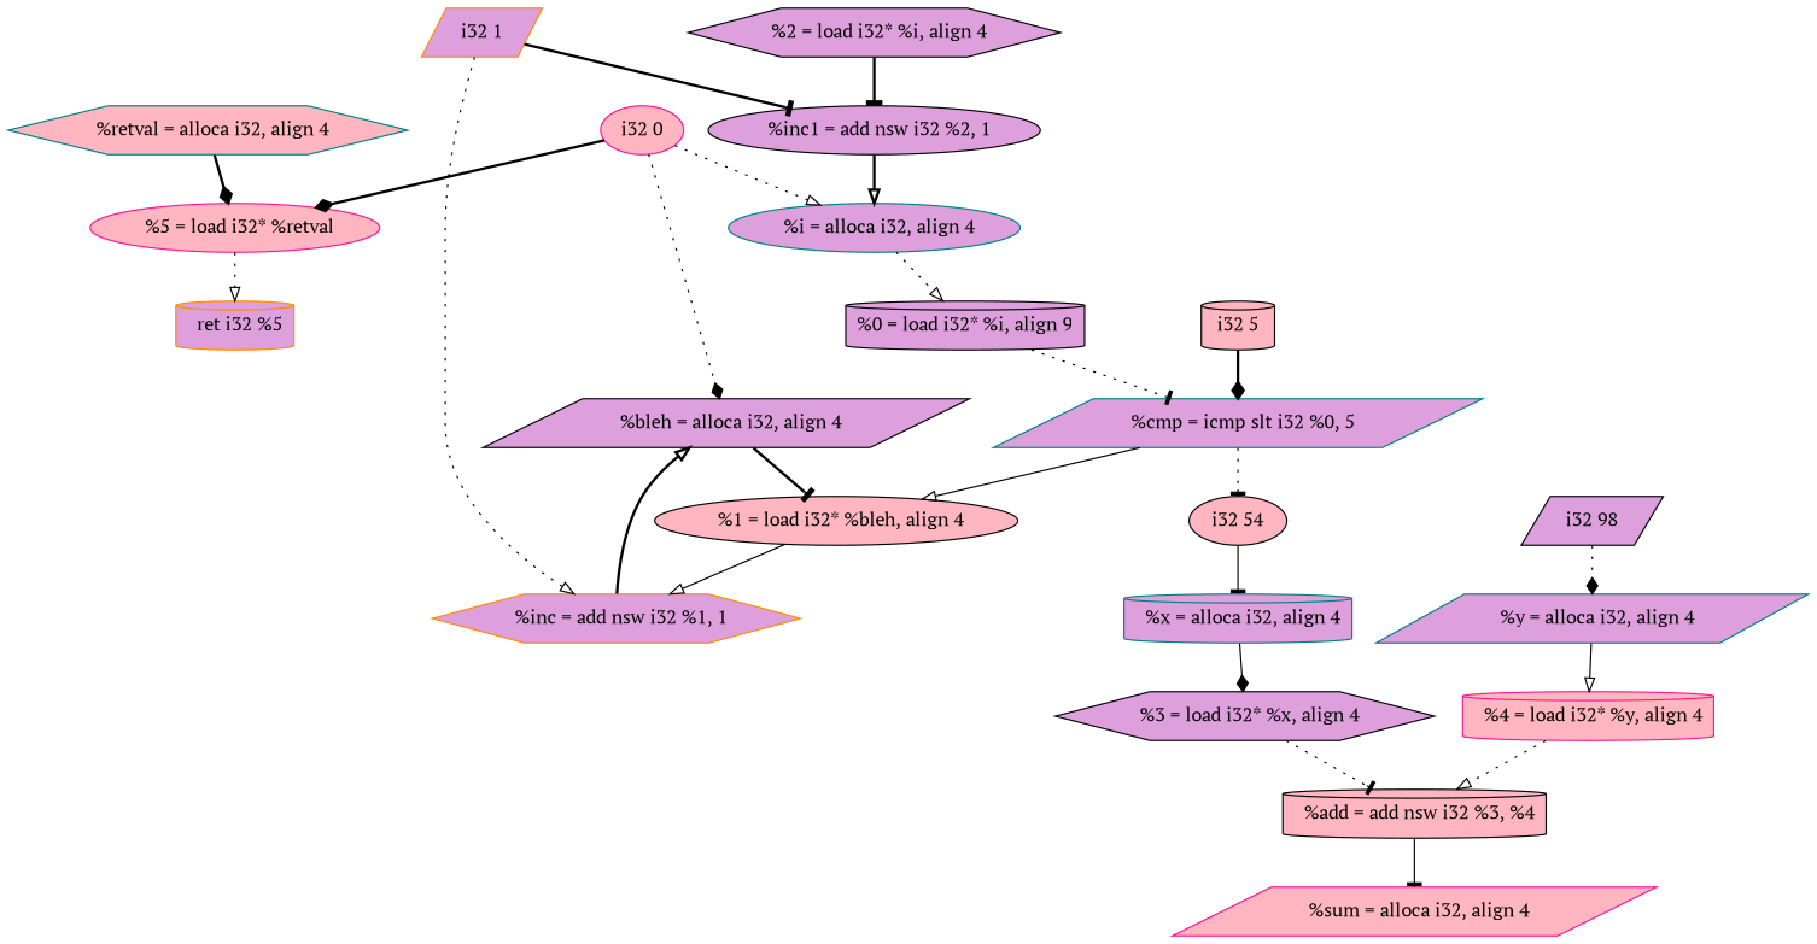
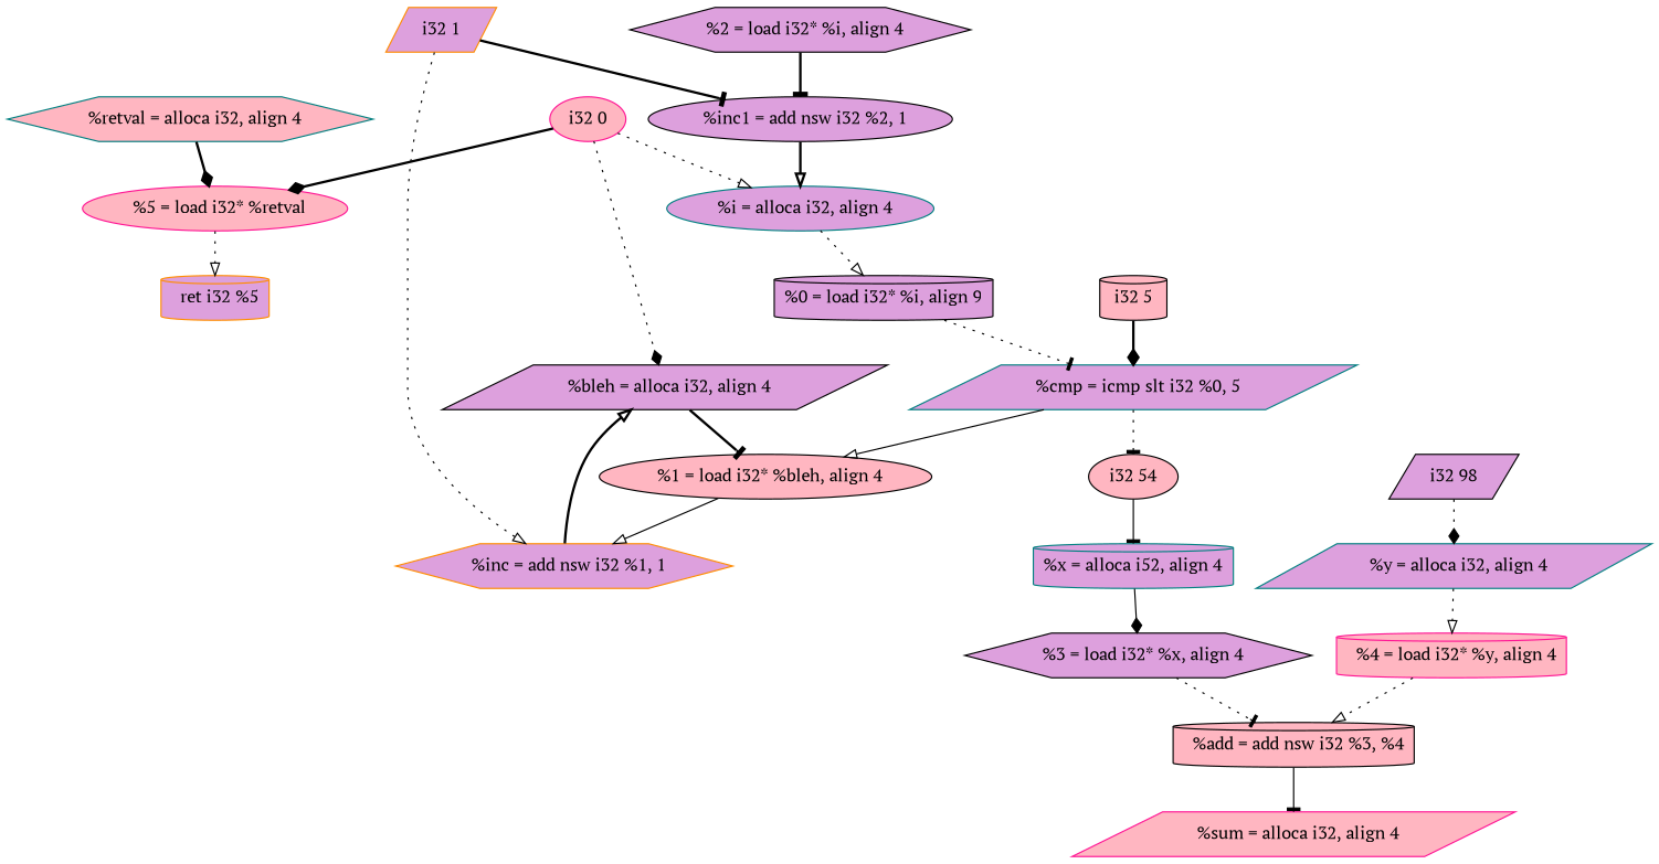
  digraph {
    fontname="PT Serif"
    node [color=black fillcolor=plum fontname="PT Serif" shape=ellipse style=filled]
    edge [arrowhead=onormal fontname="PT Serif" style=dotted]
    "  %retval = alloca i32, align 4" [color=teal fillcolor=lightpink shape=hexagon]
    "  %5 = load i32* %retval" [color=deeppink fillcolor=lightpink]
    "  ret i32 %5" [color=darkorange shape=cylinder]
    "  %bleh = alloca i32, align 4" [shape=parallelogram]
    "  %1 = load i32* %bleh, align 4" [fillcolor=lightpink]
    "  %inc = add nsw i32 %1, 1" [color=darkorange shape=hexagon]
    "  %i = alloca i32, align 4" [color=teal]
    n8 [label="%0 = load i32* %i, align 9" shape=cylinder]
    "  %cmp = icmp slt i32 %0, 5" [color=teal shape=parallelogram]
    "  %2 = load i32* %i, align 4" [shape=hexagon]
    "  %inc1 = add nsw i32 %2, 1"
-   "  %x = alloca i32, align 4" [color=teal shape=cylinder]
+   "  %x = alloca i32, align 4" [color=teal shape=cylinder label="%x = alloca i52, align 4"]
    "  %3 = load i32* %x, align 4" [shape=hexagon]
    "  %add = add nsw i32 %3, %4" [fillcolor=lightpink shape=cylinder]
    "  %y = alloca i32, align 4" [color=teal shape=parallelogram]
    "  %4 = load i32* %y, align 4" [color=deeppink fillcolor=lightpink shape=cylinder]
    "i32 0" [color=deeppink fillcolor=lightpink]
    "i32 54" [fillcolor=lightpink]
    "i32 5" [fillcolor=lightpink shape=cylinder]
    "i32 1" [color=darkorange shape=parallelogram]
    "i32 98" [shape=parallelogram]
    "  %sum = alloca i32, align 4" [color=deeppink fillcolor=lightpink shape=parallelogram]
    "  %retval = alloca i32, align 4" -> "  %5 = load i32* %retval" [arrowhead=diamond style=bold]
    "  %5 = load i32* %retval" -> "  ret i32 %5"
    "  %bleh = alloca i32, align 4" -> "  %1 = load i32* %bleh, align 4" [arrowhead=tee style=bold]
    "  %1 = load i32* %bleh, align 4" -> "  %inc = add nsw i32 %1, 1" [style=solid]
    "  %inc = add nsw i32 %1, 1" -> "  %bleh = alloca i32, align 4" [style=bold]
    "  %i = alloca i32, align 4" -> n8
    n8 -> "  %cmp = icmp slt i32 %0, 5" [arrowhead=tee]
    "  %cmp = icmp slt i32 %0, 5" -> "  %1 = load i32* %bleh, align 4" [style=solid]
    "  %cmp = icmp slt i32 %0, 5" -> "i32 54" [arrowhead=tee]
    "  %2 = load i32* %i, align 4" -> "  %inc1 = add nsw i32 %2, 1" [arrowhead=tee style=bold]
    "  %inc1 = add nsw i32 %2, 1" -> "  %i = alloca i32, align 4" [style=bold]
    "  %x = alloca i32, align 4" -> "  %3 = load i32* %x, align 4" [arrowhead=diamond style=solid]
    "  %3 = load i32* %x, align 4" -> "  %add = add nsw i32 %3, %4" [arrowhead=tee]
    "  %add = add nsw i32 %3, %4" -> "  %sum = alloca i32, align 4" [arrowhead=tee style=solid]
-   "  %y = alloca i32, align 4" -> "  %4 = load i32* %y, align 4" [style=solid]
+   "  %y = alloca i32, align 4" -> "  %4 = load i32* %y, align 4"
    "  %4 = load i32* %y, align 4" -> "  %add = add nsw i32 %3, %4"
    "i32 0" -> "  %5 = load i32* %retval" [arrowhead=diamond style=bold]
    "i32 0" -> "  %bleh = alloca i32, align 4" [arrowhead=diamond]
    "i32 0" -> "  %i = alloca i32, align 4"
    "i32 54" -> "  %x = alloca i32, align 4" [arrowhead=tee style=solid]
    "i32 5" -> "  %cmp = icmp slt i32 %0, 5" [arrowhead=diamond style=bold]
    "i32 1" -> "  %inc = add nsw i32 %1, 1"
    "i32 1" -> "  %inc1 = add nsw i32 %2, 1" [arrowhead=tee style=bold]
    "i32 98" -> "  %y = alloca i32, align 4" [arrowhead=diamond]
  }
